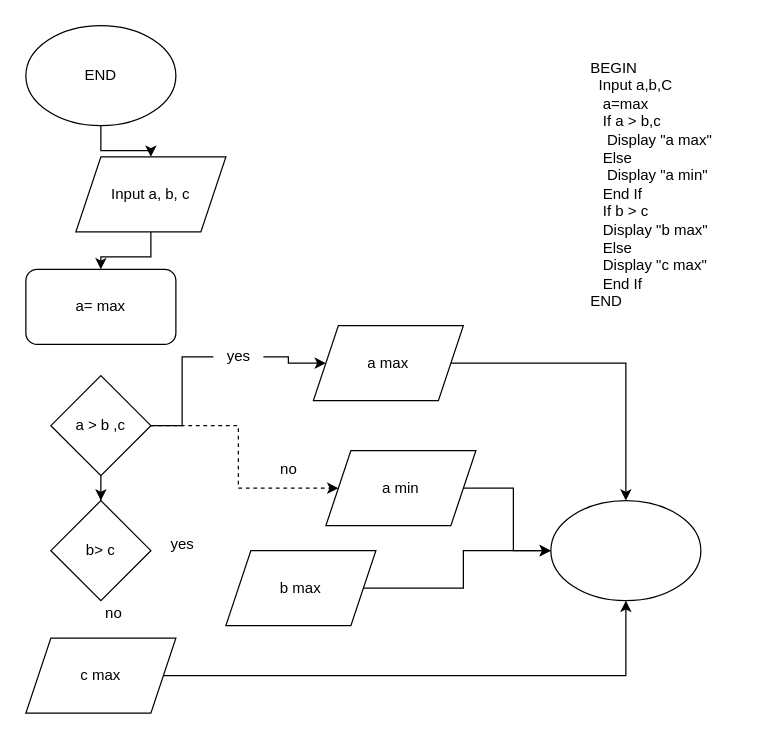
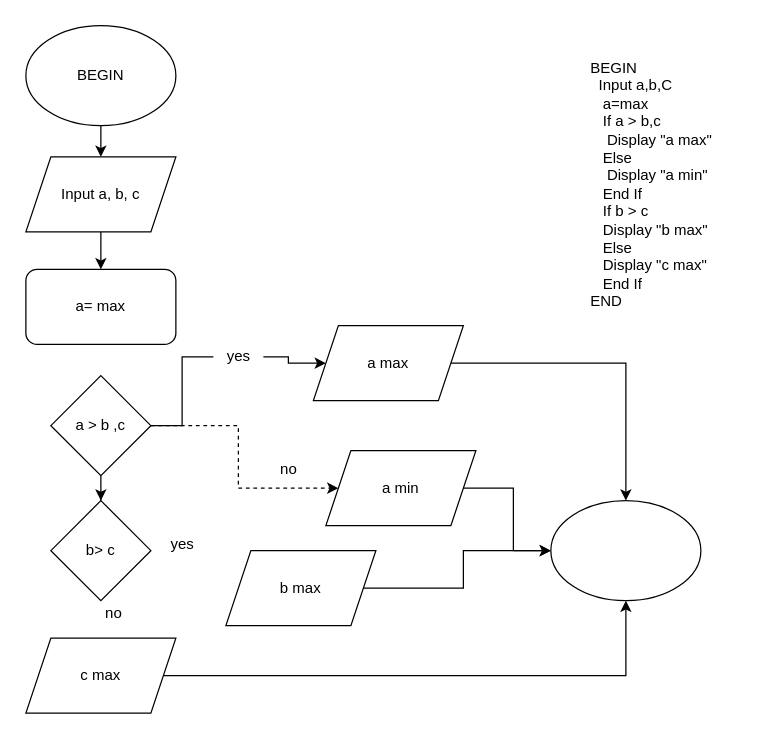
  <mxCell id="0" />
  <mxCell id="1" parent="0" />
  <mxCell id="2" value="" style="edgeStyle=orthogonalEdgeStyle;rounded=0;orthogonalLoop=1;jettySize=auto;html=1;" edge="1" parent="1" source="3" target="7"><mxGeometry relative="1" as="geometry" /></mxCell>
- <mxCell id="3" value="END&lt;br&gt;" style="ellipse;whiteSpace=wrap;html=1;" vertex="1" parent="1"><mxGeometry x="20" width="120" height="80" as="geometry" y="20" /></mxCell>
+ <mxCell id="3" value="BEGIN&lt;br&gt;" style="ellipse;whiteSpace=wrap;html=1;" vertex="1" parent="1"><mxGeometry x="20" width="120" height="80" as="geometry" y="20" /></mxCell>
  <mxCell id="4" value="a= max" style="rounded=1;whiteSpace=wrap;html=1;" vertex="1" parent="1"><mxGeometry x="20" y="215" width="120" height="60" as="geometry" /></mxCell>
  <mxCell id="5" value="BEGIN&#10;  Input a,b,C&#10;   a=max&#10;   If a &gt; b,c&#10;    Display &quot;a max&quot;&#10;   Else&#10;    Display &quot;a min&quot;&#10;   End If&#10;   If b &gt; c&#10;   Display &quot;b max&quot;&#10;   Else&#10;   Display &quot;c max&quot;&#10;   End If&#10;END" style="text;whiteSpace=wrap;html=1;" vertex="1" parent="1"><mxGeometry x="470" y="40" width="130" height="230" as="geometry" /></mxCell>
  <mxCell id="6" value="" style="edgeStyle=orthogonalEdgeStyle;rounded=0;orthogonalLoop=1;jettySize=auto;html=1;" edge="1" parent="1" source="7" target="4"><mxGeometry relative="1" as="geometry" /></mxCell>
- <mxCell id="7" value="Input a, b, c" style="shape=parallelogram;perimeter=parallelogramPerimeter;whiteSpace=wrap;html=1;fixedSize=1;" vertex="1" parent="1"><mxGeometry x="60" y="125" width="120" height="60" as="geometry" /></mxCell>
+ <mxCell id="7" value="Input a, b, c" style="shape=parallelogram;perimeter=parallelogramPerimeter;whiteSpace=wrap;html=1;fixedSize=1;" vertex="1" parent="1"><mxGeometry x="20" y="125" width="120" height="60" as="geometry" /></mxCell>
  <mxCell id="8" value="" style="edgeStyle=orthogonalEdgeStyle;rounded=0;orthogonalLoop=1;jettySize=auto;html=1;startArrow=none;" edge="1" parent="1" source="21" target="14"><mxGeometry relative="1" as="geometry" /></mxCell>
  <mxCell id="9" value="" style="edgeStyle=orthogonalEdgeStyle;rounded=0;orthogonalLoop=1;jettySize=auto;html=1;dashed=1;" edge="1" parent="1" source="11" target="16"><mxGeometry relative="1" as="geometry" /></mxCell>
  <mxCell id="10" value="" style="edgeStyle=orthogonalEdgeStyle;rounded=0;orthogonalLoop=1;jettySize=auto;html=1;" edge="1" parent="1" source="11" target="12"><mxGeometry relative="1" as="geometry" /></mxCell>
  <mxCell id="11" value="a &amp;gt; b ,c" style="rhombus;whiteSpace=wrap;html=1;" vertex="1" parent="1"><mxGeometry x="40" y="300" width="80" height="80" as="geometry" /></mxCell>
  <mxCell id="12" value="b&amp;gt; c" style="rhombus;whiteSpace=wrap;html=1;" vertex="1" parent="1"><mxGeometry x="40" y="400" width="80" height="80" as="geometry" /></mxCell>
  <mxCell id="13" value="" style="edgeStyle=orthogonalEdgeStyle;rounded=0;orthogonalLoop=1;jettySize=auto;html=1;" edge="1" parent="1" source="14" target="26"><mxGeometry relative="1" as="geometry" /></mxCell>
  <mxCell id="14" value="a max" style="shape=parallelogram;perimeter=parallelogramPerimeter;whiteSpace=wrap;html=1;fixedSize=1;size=20;" vertex="1" parent="1"><mxGeometry x="250" y="260" width="120" height="60" as="geometry" /></mxCell>
  <mxCell id="15" value="" style="edgeStyle=orthogonalEdgeStyle;rounded=0;orthogonalLoop=1;jettySize=auto;html=1;" edge="1" parent="1" source="16" target="26"><mxGeometry relative="1" as="geometry" /></mxCell>
  <mxCell id="16" value="a min&lt;br&gt;" style="shape=parallelogram;perimeter=parallelogramPerimeter;whiteSpace=wrap;html=1;fixedSize=1;" vertex="1" parent="1"><mxGeometry x="260" y="360" width="120" height="60" as="geometry" /></mxCell>
  <mxCell id="17" value="no" style="text;html=1;align=center;verticalAlign=middle;resizable=0;points=[];autosize=1;strokeColor=none;fillColor=none;" vertex="1" parent="1"><mxGeometry x="210" y="360" width="40" height="30" as="geometry" /></mxCell>
  <mxCell id="18" value="" style="edgeStyle=orthogonalEdgeStyle;rounded=0;orthogonalLoop=1;jettySize=auto;html=1;" edge="1" parent="1" source="19" target="26"><mxGeometry relative="1" as="geometry" /></mxCell>
  <mxCell id="19" value="b max" style="shape=parallelogram;perimeter=parallelogramPerimeter;whiteSpace=wrap;html=1;fixedSize=1;" vertex="1" parent="1"><mxGeometry x="180" y="440" width="120" height="60" as="geometry" /></mxCell>
  <mxCell id="20" value="" style="edgeStyle=orthogonalEdgeStyle;rounded=0;orthogonalLoop=1;jettySize=auto;html=1;endArrow=none;" edge="1" parent="1" source="11" target="21"><mxGeometry relative="1" as="geometry"><mxPoint x="120" y="340" as="sourcePoint" /><mxPoint x="260" y="290" as="targetPoint" /></mxGeometry></mxCell>
  <mxCell id="21" value="yes" style="text;html=1;align=center;verticalAlign=middle;resizable=0;points=[];autosize=1;strokeColor=none;fillColor=none;" vertex="1" parent="1"><mxGeometry x="170" y="270" width="40" height="30" as="geometry" /></mxCell>
  <mxCell id="22" value="yes" style="text;html=1;align=center;verticalAlign=middle;resizable=0;points=[];autosize=1;strokeColor=none;fillColor=none;" vertex="1" parent="1"><mxGeometry x="125" y="420" width="40" height="30" as="geometry" /></mxCell>
  <mxCell id="23" value="" style="edgeStyle=orthogonalEdgeStyle;rounded=0;orthogonalLoop=1;jettySize=auto;html=1;" edge="1" parent="1" source="24" target="26"><mxGeometry relative="1" as="geometry" /></mxCell>
  <mxCell id="24" value="c max" style="shape=parallelogram;perimeter=parallelogramPerimeter;whiteSpace=wrap;html=1;fixedSize=1;" vertex="1" parent="1"><mxGeometry x="20" y="510" width="120" height="60" as="geometry" /></mxCell>
  <mxCell id="25" value="no" style="text;html=1;align=center;verticalAlign=middle;resizable=0;points=[];autosize=1;strokeColor=none;fillColor=none;" vertex="1" parent="1"><mxGeometry x="70" y="475" width="40" height="30" as="geometry" /></mxCell>
  <mxCell id="26" value="" style="ellipse;whiteSpace=wrap;html=1;" vertex="1" parent="1"><mxGeometry x="440" y="400" width="120" height="80" as="geometry" /></mxCell>
